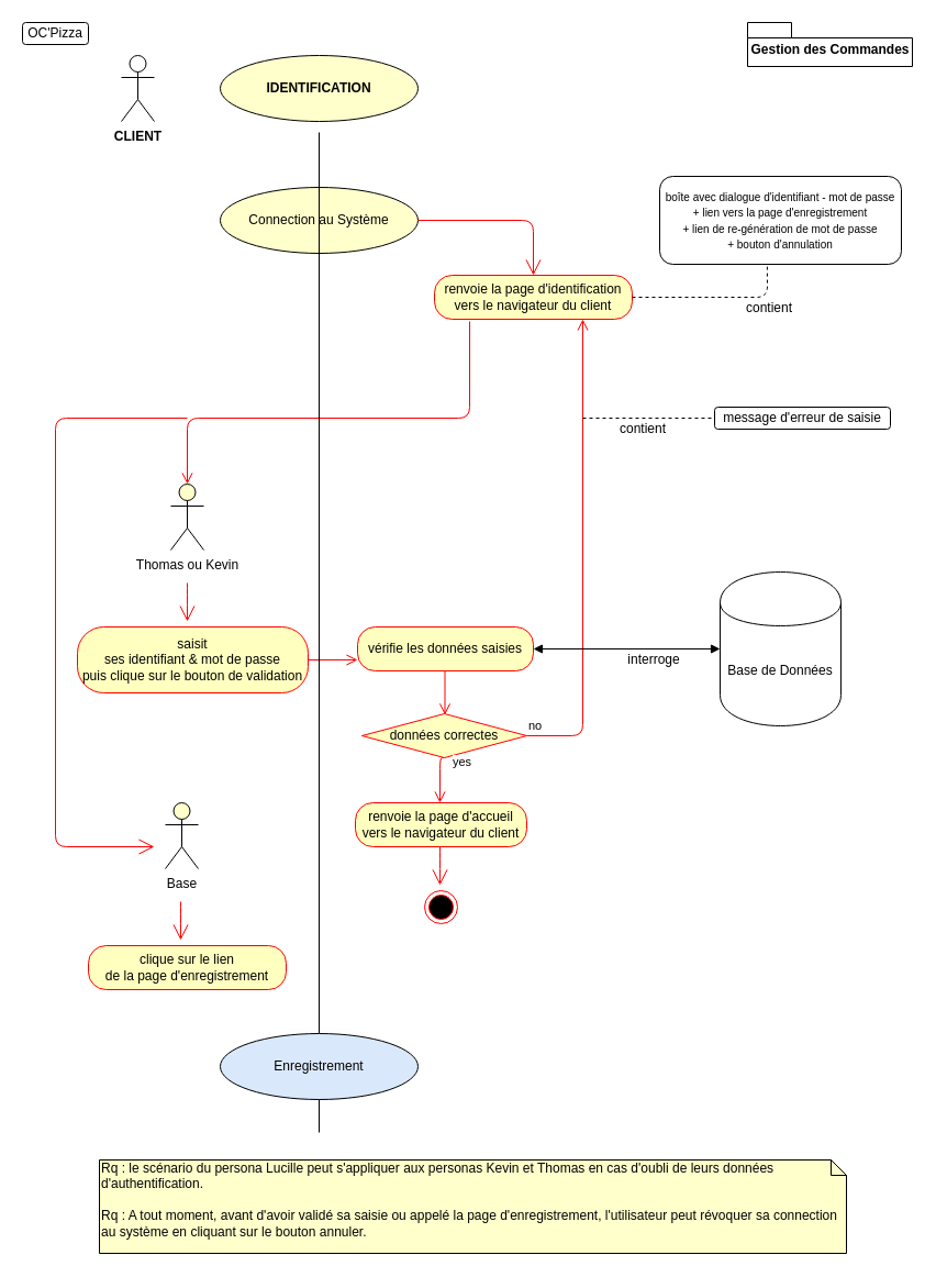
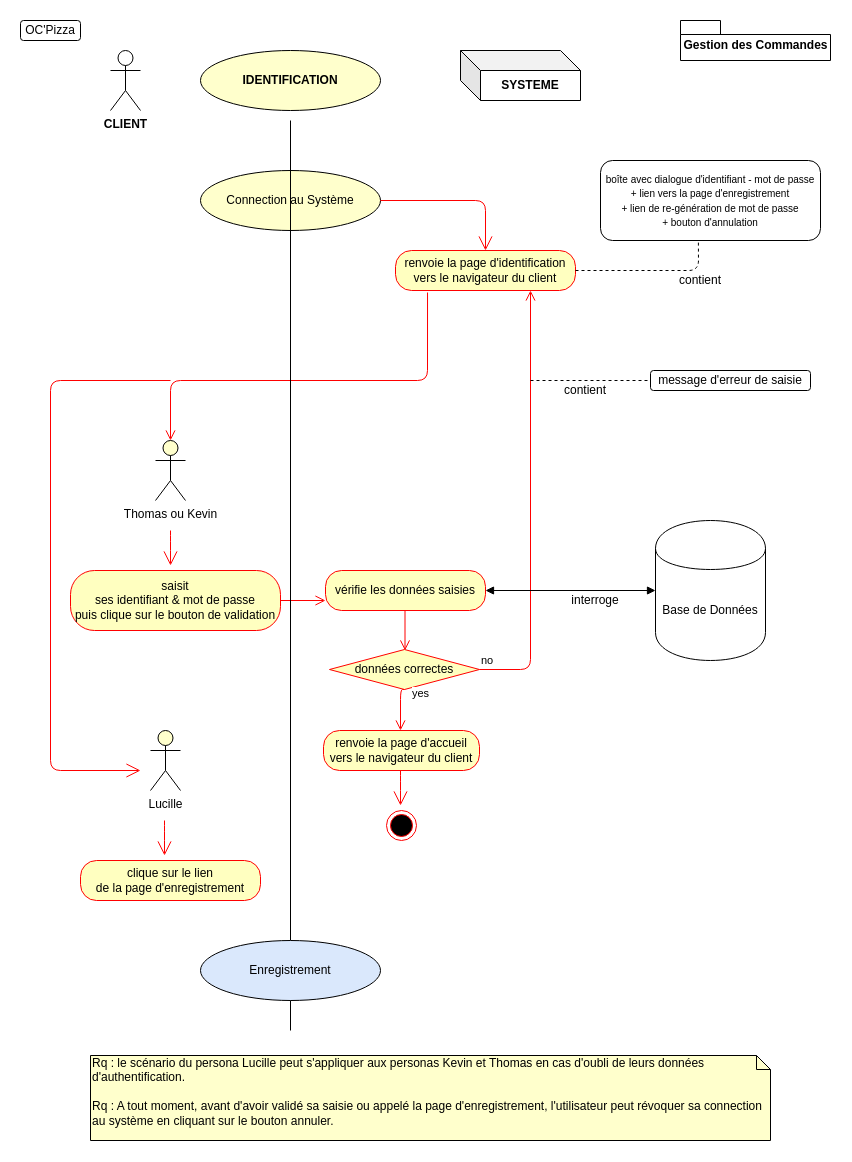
  <mxCell id="0" />
  <mxCell id="1" parent="0" />
  <mxCell id="2" value="OC'Pizza" style="rounded=1;whiteSpace=wrap;html=1;" parent="1" vertex="1"><mxGeometry x="20" y="20" width="60" height="20" as="geometry" /></mxCell>
  <mxCell id="3" value="&lt;b&gt;CLIENT&lt;/b&gt;" style="shape=umlActor;verticalLabelPosition=bottom;labelBackgroundColor=#ffffff;verticalAlign=top;html=1;outlineConnect=0;" parent="1" vertex="1"><mxGeometry x="110" y="50" width="30" height="60" as="geometry" /></mxCell>
  <mxCell id="4" value="&lt;b&gt;IDENTIFICATION&lt;/b&gt;" style="ellipse;whiteSpace=wrap;html=1;fillColor=#FFFFCC;" parent="1" vertex="1"><mxGeometry x="200" y="50" width="180" height="60" as="geometry" /></mxCell>
+ <mxCell id="5" value="&lt;b&gt;SYSTEME&lt;/b&gt;" style="shape=cube;whiteSpace=wrap;html=1;boundedLbl=1;backgroundOutline=1;darkOpacity=0.05;darkOpacity2=0.1;" parent="1" vertex="1"><mxGeometry x="460" y="50" width="120" height="50" as="geometry" /></mxCell>
  <mxCell id="6" value="Gestion des Commandes" style="shape=folder;fontStyle=1;spacingTop=10;tabWidth=40;tabHeight=14;tabPosition=left;html=1;" parent="1" vertex="1"><mxGeometry x="680" y="20" width="150" height="40" as="geometry" /></mxCell>
  <mxCell id="7" value="renvoie la page d'identification&lt;br&gt;vers le navigateur du client" style="rounded=1;whiteSpace=wrap;html=1;arcSize=40;fontColor=#000000;fillColor=#ffffc0;strokeColor=#ff0000;" parent="1" vertex="1"><mxGeometry x="395" y="250" width="180" height="40" as="geometry" /></mxCell>
  <mxCell id="8" value="" style="edgeStyle=orthogonalEdgeStyle;html=1;verticalAlign=bottom;endArrow=open;endSize=8;strokeColor=#ff0000;exitX=0.178;exitY=1.05;exitDx=0;exitDy=0;exitPerimeter=0;entryX=0.5;entryY=0;entryDx=0;entryDy=0;entryPerimeter=0;" parent="1" source="7" target="26" edge="1"><mxGeometry relative="1" as="geometry"><mxPoint x="143" y="440" as="targetPoint" /><mxPoint x="405" y="403" as="sourcePoint" /><Array as="points"><mxPoint x="427" y="380" /><mxPoint x="170" y="380" /></Array></mxGeometry></mxCell>
  <mxCell id="9" value="&lt;font style=&quot;font-size: 10px&quot;&gt;boîte avec dialogue d'identifiant - mot de passe&lt;br&gt;+ lien vers la page d'enregistrement&lt;br&gt;+ lien de re-génération de mot de passe&lt;br&gt;+ bouton d'annulation&lt;br&gt;&lt;/font&gt;" style="rounded=1;whiteSpace=wrap;html=1;" parent="1" vertex="1"><mxGeometry x="600" y="160" width="220" height="80" as="geometry" /></mxCell>
  <mxCell id="10" value="" style="endArrow=none;dashed=1;html=1;entryX=0.445;entryY=1.017;entryDx=0;entryDy=0;entryPerimeter=0;exitX=1;exitY=0.5;exitDx=0;exitDy=0;" parent="1" source="7" target="9" edge="1"><mxGeometry width="50" height="50" relative="1" as="geometry"><mxPoint x="565" y="340" as="sourcePoint" /><mxPoint x="702.04" y="351.98" as="targetPoint" /><Array as="points"><mxPoint x="698" y="270" /></Array></mxGeometry></mxCell>
  <mxCell id="11" value="saisit&lt;br&gt;ses identifiant &amp;amp; mot de passe&lt;br&gt;puis clique sur le bouton de validation" style="rounded=1;whiteSpace=wrap;html=1;arcSize=40;fontColor=#000000;fillColor=#ffffc0;strokeColor=#ff0000;" parent="1" vertex="1"><mxGeometry x="70" y="570" width="210" height="60" as="geometry" /></mxCell>
  <mxCell id="12" value="" style="edgeStyle=orthogonalEdgeStyle;html=1;verticalAlign=bottom;endArrow=open;endSize=8;strokeColor=#ff0000;exitX=1;exitY=0.5;exitDx=0;exitDy=0;entryX=0;entryY=0.75;entryDx=0;entryDy=0;" parent="1" source="11" target="13" edge="1"><mxGeometry relative="1" as="geometry"><mxPoint x="185" y="630" as="targetPoint" /></mxGeometry></mxCell>
  <mxCell id="13" value="vérifie les données saisies" style="rounded=1;whiteSpace=wrap;html=1;arcSize=40;fontColor=#000000;fillColor=#ffffc0;strokeColor=#ff0000;" parent="1" vertex="1"><mxGeometry x="325" y="570" width="160" height="40" as="geometry" /></mxCell>
  <mxCell id="14" value="" style="edgeStyle=orthogonalEdgeStyle;html=1;verticalAlign=bottom;endArrow=open;endSize=8;strokeColor=#ff0000;" parent="1" edge="1"><mxGeometry relative="1" as="geometry"><mxPoint x="404.5" y="650" as="targetPoint" /><mxPoint x="404.5" y="610" as="sourcePoint" /><Array as="points"><mxPoint x="404.5" y="650" /></Array></mxGeometry></mxCell>
  <mxCell id="15" value="Base de Données" style="shape=cylinder;whiteSpace=wrap;html=1;boundedLbl=1;backgroundOutline=1;" parent="1" vertex="1"><mxGeometry x="655" y="520" width="110" height="140" as="geometry" /></mxCell>
  <mxCell id="16" value="données correctes" style="rhombus;whiteSpace=wrap;html=1;fillColor=#ffffc0;strokeColor=#ff0000;" parent="1" vertex="1"><mxGeometry x="329" y="649" width="150" height="40" as="geometry" /></mxCell>
  <mxCell id="17" value="no" style="edgeStyle=orthogonalEdgeStyle;html=1;align=left;verticalAlign=bottom;endArrow=open;endSize=8;strokeColor=#ff0000;exitX=1;exitY=0.5;exitDx=0;exitDy=0;entryX=0.75;entryY=1;entryDx=0;entryDy=0;" parent="1" source="16" target="7" edge="1"><mxGeometry x="-1" relative="1" as="geometry"><mxPoint x="539" y="332" as="targetPoint" /><mxPoint x="810" y="630" as="sourcePoint" /><Array as="points"><mxPoint x="530" y="669" /></Array></mxGeometry></mxCell>
  <mxCell id="18" value="yes" style="edgeStyle=orthogonalEdgeStyle;html=1;align=left;verticalAlign=top;endArrow=open;endSize=8;strokeColor=#ff0000;exitX=0.5;exitY=1;exitDx=0;exitDy=0;" parent="1" source="16" edge="1"><mxGeometry x="-0.822" y="13" relative="1" as="geometry"><mxPoint x="400" y="730" as="targetPoint" /><mxPoint x="399.5" y="710" as="sourcePoint" /><Array as="points"><mxPoint x="400" y="689" /></Array><mxPoint x="-3" y="-9" as="offset" /></mxGeometry></mxCell>
  <mxCell id="19" value="renvoie la page d'accueil&lt;br&gt;vers le navigateur du client" style="rounded=1;whiteSpace=wrap;html=1;arcSize=40;fontColor=#000000;fillColor=#ffffc0;strokeColor=#ff0000;" parent="1" vertex="1"><mxGeometry x="323" y="730" width="156" height="40" as="geometry" /></mxCell>
  <mxCell id="20" value="interroge" style="text;html=1;strokeColor=none;fillColor=none;align=center;verticalAlign=middle;whiteSpace=wrap;rounded=0;" parent="1" vertex="1"><mxGeometry x="575" y="590" width="40" height="20" as="geometry" /></mxCell>
  <mxCell id="21" value="message d'erreur de saisie" style="rounded=1;whiteSpace=wrap;html=1;" parent="1" vertex="1"><mxGeometry x="650" y="370" width="160" height="20" as="geometry" /></mxCell>
  <mxCell id="22" value="" style="endArrow=none;dashed=1;html=1;entryX=0;entryY=0.5;entryDx=0;entryDy=0;" parent="1" target="21" edge="1"><mxGeometry width="50" height="50" relative="1" as="geometry"><mxPoint x="530" y="380" as="sourcePoint" /><mxPoint x="595" y="439" as="targetPoint" /></mxGeometry></mxCell>
  <mxCell id="23" value="contient" style="text;html=1;strokeColor=none;fillColor=none;align=center;verticalAlign=middle;whiteSpace=wrap;rounded=0;" parent="1" vertex="1"><mxGeometry x="565" y="380" width="40" height="20" as="geometry" /></mxCell>
  <mxCell id="24" value="Connection au Système" style="ellipse;whiteSpace=wrap;html=1;fillColor=#FFFFCC;" parent="1" vertex="1"><mxGeometry x="200" y="170" width="180" height="60" as="geometry" /></mxCell>
  <mxCell id="25" value="" style="endArrow=none;html=1;" parent="1" edge="1" source="34"><mxGeometry width="50" height="50" relative="1" as="geometry"><mxPoint x="290" y="1030" as="sourcePoint" /><mxPoint x="290" y="120" as="targetPoint" /></mxGeometry></mxCell>
  <mxCell id="26" value="Thomas ou Kevin" style="shape=umlActor;verticalLabelPosition=bottom;labelBackgroundColor=#ffffff;verticalAlign=top;html=1;outlineConnect=0;fillColor=#FFFFCC;" parent="1" vertex="1"><mxGeometry x="155" y="440" width="30" height="60" as="geometry" /></mxCell>
  <mxCell id="27" value="contient" style="text;html=1;strokeColor=none;fillColor=none;align=center;verticalAlign=middle;whiteSpace=wrap;rounded=0;" parent="1" vertex="1"><mxGeometry x="680" y="270" width="40" height="20" as="geometry" /></mxCell>
  <mxCell id="28" value="" style="endArrow=open;endFill=1;endSize=12;html=1;strokeColor=#FF0000;exitX=1;exitY=0.5;exitDx=0;exitDy=0;entryX=0.5;entryY=0;entryDx=0;entryDy=0;" parent="1" source="24" target="7" edge="1"><mxGeometry width="160" relative="1" as="geometry"><mxPoint x="337" y="210" as="sourcePoint" /><mxPoint x="490" y="200" as="targetPoint" /><Array as="points"><mxPoint x="485" y="200" /></Array></mxGeometry></mxCell>
- <mxCell id="29" value="Base" style="shape=umlActor;verticalLabelPosition=bottom;labelBackgroundColor=#ffffff;verticalAlign=top;html=1;outlineConnect=0;fillColor=#FFFFCC;" parent="1" vertex="1"><mxGeometry x="150" y="730" width="30" height="60" as="geometry" /></mxCell>
+ <mxCell id="29" value="Lucille" style="shape=umlActor;verticalLabelPosition=bottom;labelBackgroundColor=#ffffff;verticalAlign=top;html=1;outlineConnect=0;fillColor=#FFFFCC;" parent="1" vertex="1"><mxGeometry x="150" y="730" width="30" height="60" as="geometry" /></mxCell>
  <mxCell id="30" value="" style="endArrow=open;endFill=1;endSize=12;html=1;strokeColor=#FF0000;" parent="1" edge="1"><mxGeometry width="160" relative="1" as="geometry"><mxPoint x="170" y="380" as="sourcePoint" /><mxPoint x="140" y="770" as="targetPoint" /><Array as="points"><mxPoint x="50" y="380" /><mxPoint x="50" y="770" /></Array></mxGeometry></mxCell>
  <mxCell id="31" value="clique sur le lien&lt;br&gt;de la page d'enregistrement" style="rounded=1;whiteSpace=wrap;html=1;arcSize=40;fontColor=#000000;fillColor=#ffffc0;strokeColor=#ff0000;" parent="1" vertex="1"><mxGeometry x="80" y="860" width="180" height="40" as="geometry" /></mxCell>
  <mxCell id="32" value="Rq : le scénario du persona Lucille peut s'appliquer aux personas Kevin et Thomas en cas d'oubli de leurs données d'authentification.&lt;br&gt;&lt;br&gt;Rq : A tout moment, avant d'avoir validé sa saisie ou appelé la page d'enregistrement, l'utilisateur peut révoquer sa connection au système en cliquant sur le bouton annuler.&lt;br&gt;" style="shape=note;whiteSpace=wrap;html=1;size=14;verticalAlign=top;align=left;spacingTop=-6;fillColor=#FFFFCC;" parent="1" vertex="1"><mxGeometry x="90" y="1055" width="680" height="85" as="geometry" /></mxCell>
  <mxCell id="33" value="" style="endArrow=block;startArrow=block;endFill=1;startFill=1;html=1;strokeColor=#000000;entryX=0;entryY=0.5;entryDx=0;entryDy=0;" parent="1" target="15" edge="1"><mxGeometry width="160" relative="1" as="geometry"><mxPoint x="485" y="590" as="sourcePoint" /><mxPoint x="645" y="590" as="targetPoint" /></mxGeometry></mxCell>
  <mxCell id="34" value="Enregistrement" style="ellipse;whiteSpace=wrap;html=1;fillColor=#dae8fc;" vertex="1" parent="1"><mxGeometry x="200" y="940" width="180" height="60" as="geometry" /></mxCell>
  <mxCell id="35" value="" style="endArrow=none;html=1;" edge="1" parent="1" target="34"><mxGeometry width="50" height="50" relative="1" as="geometry"><mxPoint x="290" y="1030" as="sourcePoint" /><mxPoint x="290" y="90" as="targetPoint" /></mxGeometry></mxCell>
  <mxCell id="36" value="" style="endArrow=open;endFill=1;endSize=12;html=1;strokeColor=#FF0000;" edge="1" parent="1"><mxGeometry width="160" relative="1" as="geometry"><mxPoint x="164" y="820" as="sourcePoint" /><mxPoint x="164" y="855" as="targetPoint" /><Array as="points"><mxPoint x="164" y="830" /></Array></mxGeometry></mxCell>
  <mxCell id="37" value="" style="ellipse;html=1;shape=endState;fillColor=#000000;strokeColor=#ff0000;" vertex="1" parent="1"><mxGeometry x="386" y="810" width="30" height="30" as="geometry" /></mxCell>
  <mxCell id="38" value="" style="endArrow=open;endFill=1;endSize=12;html=1;strokeColor=#FF0000;entryX=0.5;entryY=0;entryDx=0;entryDy=0;" edge="1" parent="1"><mxGeometry width="160" relative="1" as="geometry"><mxPoint x="400" y="770" as="sourcePoint" /><mxPoint x="400" y="805" as="targetPoint" /><Array as="points"><mxPoint x="400" y="780" /></Array></mxGeometry></mxCell>
  <mxCell id="39" value="" style="endArrow=open;endFill=1;endSize=12;html=1;strokeColor=#FF0000;entryX=0.5;entryY=0;entryDx=0;entryDy=0;" edge="1" parent="1"><mxGeometry width="160" relative="1" as="geometry"><mxPoint x="170" y="530" as="sourcePoint" /><mxPoint x="170" y="565" as="targetPoint" /><Array as="points"><mxPoint x="170" y="540" /></Array></mxGeometry></mxCell>
